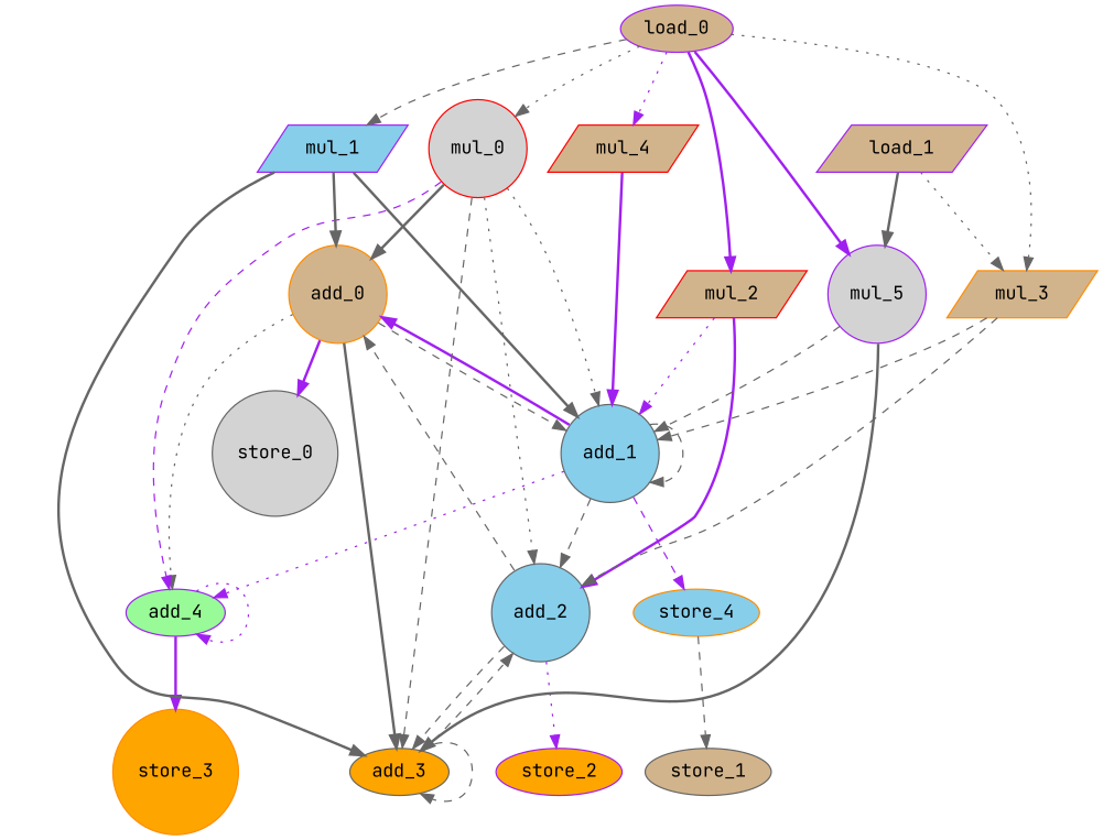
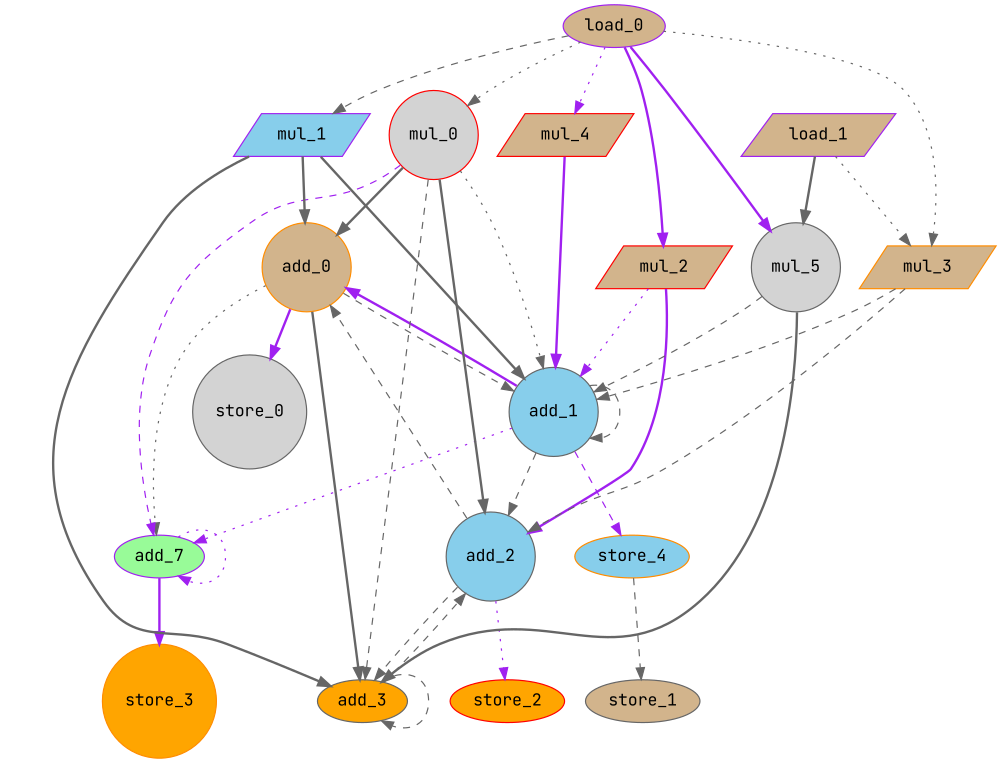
  digraph {
    fontname="JetBrains Mono"
    node [color=gray40 fillcolor=tan fontname="JetBrains Mono" shape=circle style=filled]
    edge [color=gray40 fontname="JetBrains Mono" style=dashed]
    n1 [color=darkorange label=add_0]
    n2 [fillcolor=skyblue label=add_1]
    n3 [fillcolor=orange label=add_3 shape=ellipse]
-   n4 [color=purple fillcolor=palegreen label=add_4 shape=ellipse]
+   n4 [color=purple fillcolor=palegreen label=add_7 shape=ellipse]
    n5 [fillcolor=lightgrey label=store_0]
    n6 [fillcolor=skyblue label=add_2]
    n7 [color=darkorange fillcolor=skyblue label=store_4 shape=ellipse]
    n8 [color=darkorange fillcolor=orange label=store_3]
-   n9 [color=purple fillcolor=orange label=store_2 shape=ellipse]
+   n9 [color=red fillcolor=orange label=store_2 shape=ellipse]
    n10 [label=store_1 shape=ellipse]
    n11 [color=red fillcolor=lightgrey label=mul_0]
    n12 [color=purple fillcolor=skyblue label=mul_1 shape=parallelogram]
    n13 [color=red label=mul_2 shape=parallelogram]
    n14 [color=darkorange label=mul_3 shape=parallelogram]
    n15 [color=red label=mul_4 shape=parallelogram]
-   n16 [color=purple fillcolor=lightgrey label=mul_5]
+   n16 [fillcolor=lightgrey label=mul_5]
    n17 [color=purple label=load_0 shape=ellipse]
    n18 [color=purple label=load_1 shape=parallelogram]
    n1 -> n2
    n1 -> n3 [style=bold]
    n1 -> n4 [style=dotted]
    n1 -> n5 [color=purple style=bold]
    n2 -> n1 [color=purple style=bold]
    n2 -> n2
    n2 -> n4 [color=purple style=dotted]
    n2 -> n6
    n2 -> n7 [color=purple]
    n3 -> n3
    n3 -> n6
    n4 -> n4 [color=purple style=dotted]
    n4 -> n8 [color=purple style=bold]
    n6 -> n1
    n6 -> n3
    n6 -> n9 [color=purple style=dotted]
    n7 -> n10
    n11 -> n1 [style=bold]
    n11 -> n2 [style=dotted]
    n11 -> n3
    n11 -> n4 [color=purple]
-   n11 -> n6 [style=dotted]
+   n11 -> n6 [style=bold]
    n12 -> n1 [style=bold]
    n12 -> n2 [style=bold]
    n12 -> n3 [style=bold]
    n13 -> n2 [color=purple style=dotted]
    n13 -> n6 [color=purple style=bold]
    n14 -> n2
    n14 -> n6
    n15 -> n2 [color=purple style=bold]
    n16 -> n2
    n16 -> n3 [style=bold]
    n17 -> n11 [style=dotted]
    n17 -> n12
    n17 -> n13 [color=purple style=bold]
    n17 -> n14 [style=dotted]
    n17 -> n15 [color=purple style=dotted]
    n17 -> n16 [color=purple style=bold]
    n18 -> n14 [style=dotted]
    n18 -> n16 [style=bold]
  }
